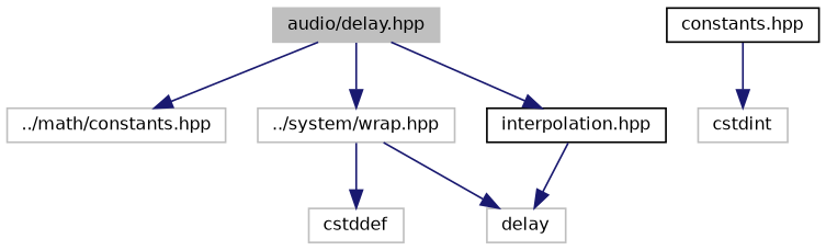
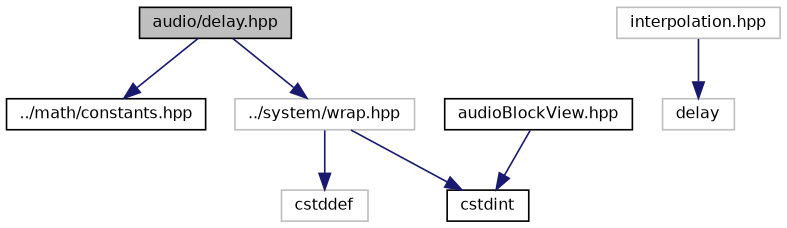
  digraph {
    node [color=black fillcolor=white fontname=Helvetica fontsize=10 shape=record style=filled]
    edge [color=midnightblue fontname=Helvetica fontsize=10 labelfontname=Helvetica labelfontsize=10 style=solid]
-   n1 [color=grey75 fillcolor=grey75 fontcolor=black height=0.2 label="audio/delay.hpp" width=0.4]
-   n2 [color=grey75 height=0.2 label="../math/constants.hpp" width=0.4]
+   n1 [fillcolor=grey75 fontcolor=black height=0.2 label="audio/delay.hpp" width=0.4]
+   n2 [height=0.2 label="../math/constants.hpp" width=0.4]
    n3 [color=grey75 height=0.2 label="../system/wrap.hpp" width=0.4]
-   n4 [height=0.2 label="interpolation.hpp" width=0.4]
+   n4 [color=grey75 height=0.2 label="interpolation.hpp" width=0.4]
    n5 [color=grey75 height=0.2 label=cstddef width=0.4]
-   n6 [color=grey75 height=0.2 label=cstdint width=0.4]
-   n7 [height=0.2 label="constants.hpp" width=0.4]
+   n6 [height=0.2 label=cstdint width=0.4]
+   n7 [height=0.2 label="audioBlockView.hpp" width=0.4]
    n8 [color=grey75 height=0.2 label=delay width=0.4]
    n1 -> n2
    n1 -> n3
-   n1 -> n4
    n3 -> n5
-   n3 -> n8
+   n3 -> n6
    n4 -> n8
    n7 -> n6
  }
